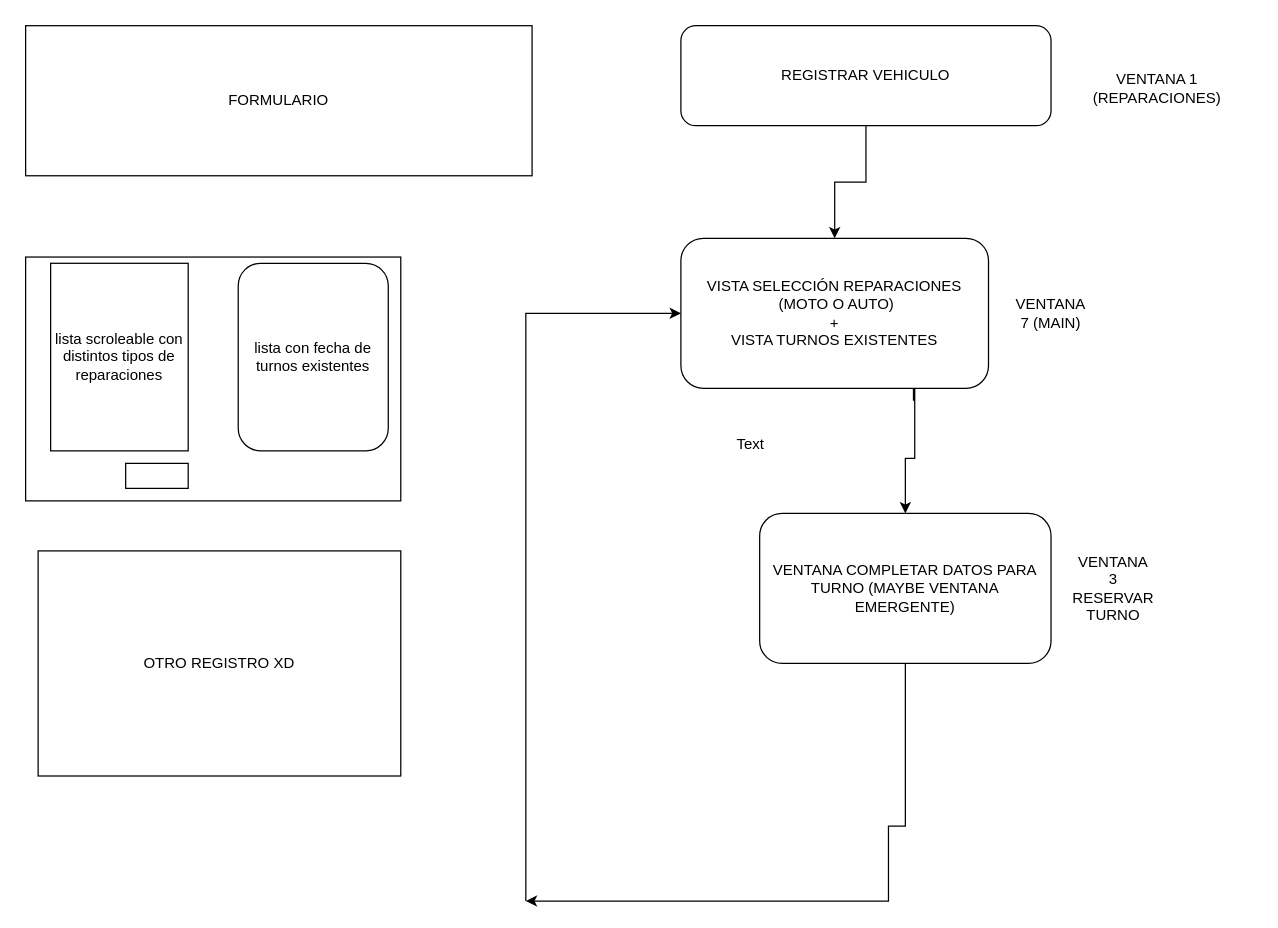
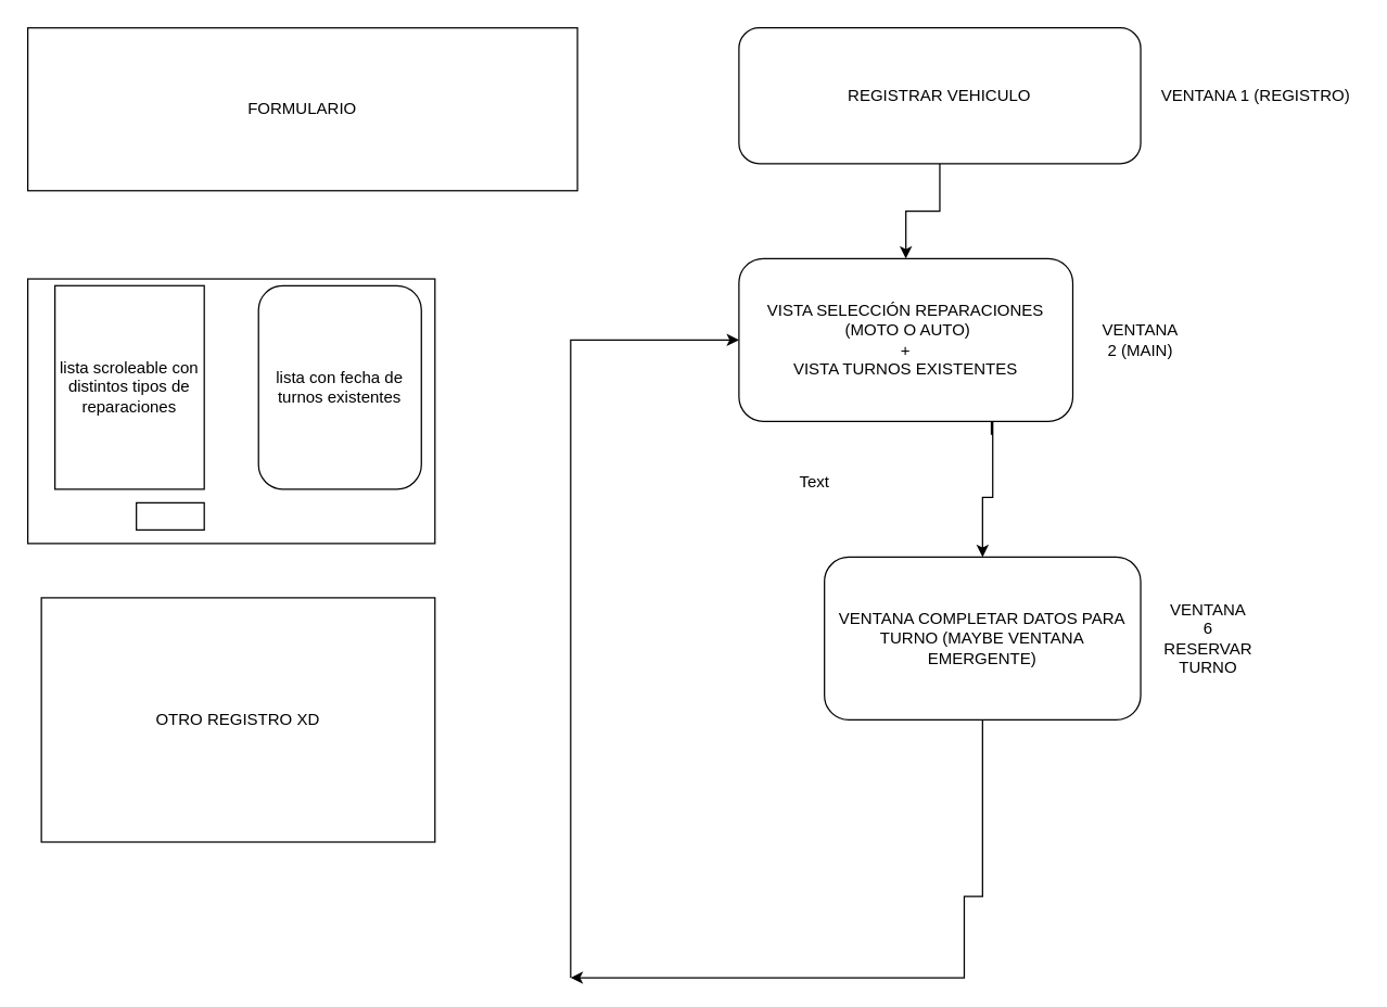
  <mxCell id="0" />
  <mxCell id="1" parent="0" />
  <mxCell id="2" style="edgeStyle=orthogonalEdgeStyle;rounded=0;orthogonalLoop=1;jettySize=auto;html=1;exitX=0.5;exitY=1;exitDx=0;exitDy=0;" edge="1" parent="1" source="3" target="5"><mxGeometry relative="1" as="geometry" /></mxCell>
- <mxCell id="3" value="REGISTRAR VEHICULO" style="rounded=1;whiteSpace=wrap;html=1;fontSize=12;glass=0;strokeWidth=1;shadow=0;" parent="1" vertex="1"><mxGeometry x="544" y="20" width="296" height="80" as="geometry" /></mxCell>
+ <mxCell id="3" value="REGISTRAR VEHICULO" style="rounded=1;whiteSpace=wrap;html=1;fontSize=12;glass=0;strokeWidth=1;shadow=0;" parent="1" vertex="1"><mxGeometry x="544" y="20" width="296" height="100" as="geometry" /></mxCell>
  <mxCell id="4" style="edgeStyle=orthogonalEdgeStyle;rounded=0;orthogonalLoop=1;jettySize=auto;html=1;entryX=0.5;entryY=0;entryDx=0;entryDy=0;" edge="1" parent="1" target="7"><mxGeometry relative="1" as="geometry"><mxPoint x="604" y="280" as="targetPoint" /><mxPoint x="730" y="320" as="sourcePoint" /><Array as="points"><mxPoint x="730" y="310" /><mxPoint x="731" y="310" /><mxPoint x="731" y="366" /><mxPoint x="724" y="366" /></Array></mxGeometry></mxCell>
  <mxCell id="5" value="&lt;div&gt;VISTA SELECCIÓN REPARACIONES&lt;/div&gt;&lt;div&gt;&amp;nbsp;(MOTO O AUTO) &lt;br&gt;&lt;/div&gt;&lt;div&gt;+&lt;/div&gt;&lt;div&gt;VISTA TURNOS EXISTENTES&lt;br&gt;&lt;/div&gt;" style="rounded=1;whiteSpace=wrap;html=1;fontSize=12;glass=0;strokeWidth=1;shadow=0;" parent="1" vertex="1"><mxGeometry x="544" y="190" width="246" height="120" as="geometry" /></mxCell>
  <mxCell id="6" style="edgeStyle=orthogonalEdgeStyle;rounded=0;orthogonalLoop=1;jettySize=auto;html=1;" edge="1" parent="1" source="7"><mxGeometry relative="1" as="geometry"><mxPoint x="420" y="720" as="targetPoint" /><Array as="points"><mxPoint x="724" y="660" /><mxPoint x="710" y="660" /></Array></mxGeometry></mxCell>
  <mxCell id="7" value="VENTANA COMPLETAR DATOS PARA TURNO (MAYBE VENTANA EMERGENTE)" style="rounded=1;whiteSpace=wrap;html=1;fontSize=12;glass=0;strokeWidth=1;shadow=0;" parent="1" vertex="1"><mxGeometry x="607" y="410" width="233" height="120" as="geometry" /></mxCell>
  <mxCell id="8" value="" style="endArrow=none;html=1;rounded=0;" edge="1" parent="1"><mxGeometry width="50" height="50" relative="1" as="geometry"><mxPoint x="420" y="720" as="sourcePoint" /><mxPoint x="420" y="480" as="targetPoint" /></mxGeometry></mxCell>
  <mxCell id="9" value="" style="endArrow=classic;html=1;rounded=0;entryX=0;entryY=0.5;entryDx=0;entryDy=0;" edge="1" parent="1" target="5"><mxGeometry width="50" height="50" relative="1" as="geometry"><mxPoint x="420" y="480" as="sourcePoint" /><mxPoint x="630" y="370" as="targetPoint" /><Array as="points"><mxPoint x="420" y="480" /><mxPoint x="420" y="250" /></Array></mxGeometry></mxCell>
- <mxCell id="10" value="VENTANA 1 (REPARACIONES)" style="text;html=1;align=center;verticalAlign=middle;whiteSpace=wrap;rounded=0;" vertex="1" parent="1"><mxGeometry x="850" y="25" width="150" height="90" as="geometry" /></mxCell>
- <mxCell id="11" value="VENTANA 7 (MAIN)" style="text;html=1;align=center;verticalAlign=middle;whiteSpace=wrap;rounded=0;" vertex="1" parent="1"><mxGeometry x="810" y="235" width="60" height="30" as="geometry" /></mxCell>
- <mxCell id="12" value="VENTANA 3 RESERVAR TURNO" style="text;html=1;align=center;verticalAlign=middle;whiteSpace=wrap;rounded=0;" vertex="1" parent="1"><mxGeometry x="860" y="455" width="60" height="30" as="geometry" /></mxCell>
+ <mxCell id="10" value="VENTANA 1 (REGISTRO)" style="text;html=1;align=center;verticalAlign=middle;whiteSpace=wrap;rounded=0;" vertex="1" parent="1"><mxGeometry x="850" y="25" width="150" height="90" as="geometry" /></mxCell>
+ <mxCell id="11" value="VENTANA 2 (MAIN)" style="text;html=1;align=center;verticalAlign=middle;whiteSpace=wrap;rounded=0;" vertex="1" parent="1"><mxGeometry x="810" y="235" width="60" height="30" as="geometry" /></mxCell>
+ <mxCell id="12" value="VENTANA 6 RESERVAR TURNO" style="text;html=1;align=center;verticalAlign=middle;whiteSpace=wrap;rounded=0;" vertex="1" parent="1"><mxGeometry x="860" y="455" width="60" height="30" as="geometry" /></mxCell>
  <mxCell id="13" value="FORMULARIO" style="rounded=0;whiteSpace=wrap;html=1;" vertex="1" parent="1"><mxGeometry x="20" y="20" width="405" height="120" as="geometry" /></mxCell>
  <mxCell id="14" value="" style="rounded=0;whiteSpace=wrap;html=1;" vertex="1" parent="1"><mxGeometry x="20" y="205" width="300" height="195" as="geometry" /></mxCell>
  <mxCell id="15" value="OTRO REGISTRO XD" style="rounded=0;whiteSpace=wrap;html=1;" vertex="1" parent="1"><mxGeometry x="30" y="440" width="290" height="180" as="geometry" /></mxCell>
  <mxCell id="16" value="lista scroleable con distintos tipos de reparaciones" style="rounded=0;whiteSpace=wrap;html=1;" vertex="1" parent="1"><mxGeometry x="40" y="210" width="110" height="150" as="geometry" /></mxCell>
  <mxCell id="17" value="&lt;div&gt;lista con fecha de&lt;br&gt;&lt;/div&gt;&lt;div&gt;turnos existentes&lt;/div&gt;" style="whiteSpace=wrap;html=1;rounded=1;" vertex="1" parent="1"><mxGeometry y="210" width="120" height="150" as="geometry" x="190" /></mxCell>
  <mxCell id="18" value="" style="rounded=0;whiteSpace=wrap;html=1;" vertex="1" parent="1"><mxGeometry x="100" y="370" width="50" height="20" as="geometry" /></mxCell>
  <mxCell id="19" value="Text" style="text;html=1;align=center;verticalAlign=middle;whiteSpace=wrap;rounded=0;" vertex="1" parent="1"><mxGeometry x="570" y="340" width="60" height="30" as="geometry" /></mxCell>
